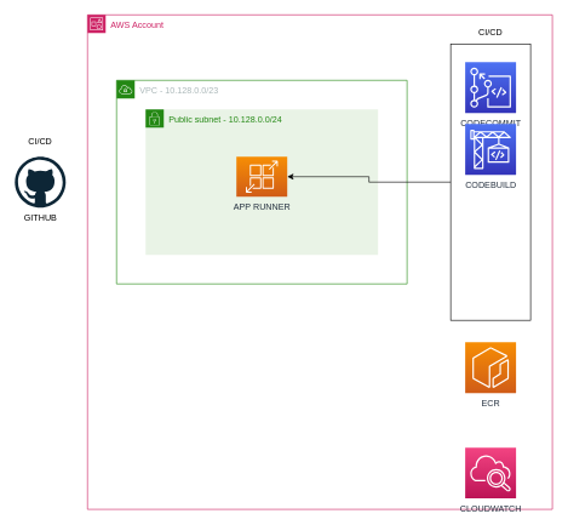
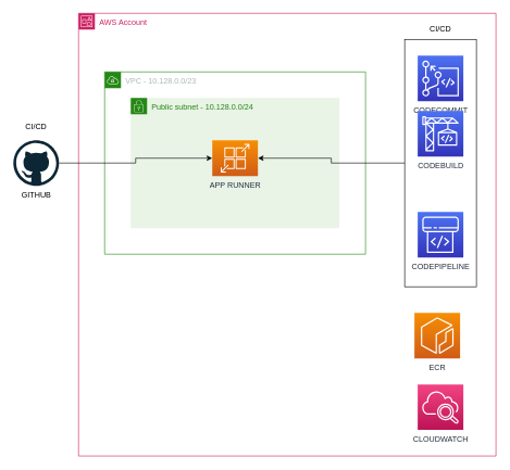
  <mxCell id="0" />
  <mxCell id="1" parent="0" />
  <mxCell id="2" value="AWS Account" style="points=[[0,0],[0.25,0],[0.5,0],[0.75,0],[1,0],[1,0.25],[1,0.5],[1,0.75],[1,1],[0.75,1],[0.5,1],[0.25,1],[0,1],[0,0.75],[0,0.5],[0,0.25]];outlineConnect=0;gradientColor=none;html=1;whiteSpace=wrap;fontSize=12;fontStyle=0;container=1;pointerEvents=0;collapsible=0;recursiveResize=0;shape=mxgraph.aws4.group;grIcon=mxgraph.aws4.group_account;strokeColor=#CD2264;fillColor=none;verticalAlign=top;align=left;spacingLeft=30;fontColor=#CD2264;dashed=0;" parent="1" vertex="1"><mxGeometry x="120" y="20" width="640" height="680" as="geometry" /></mxCell>
  <mxCell id="3" value="VPC - 10.128.0.0/23" style="points=[[0,0],[0.25,0],[0.5,0],[0.75,0],[1,0],[1,0.25],[1,0.5],[1,0.75],[1,1],[0.75,1],[0.5,1],[0.25,1],[0,1],[0,0.75],[0,0.5],[0,0.25]];outlineConnect=0;gradientColor=none;html=1;whiteSpace=wrap;fontSize=12;fontStyle=0;container=1;pointerEvents=0;collapsible=0;recursiveResize=0;shape=mxgraph.aws4.group;grIcon=mxgraph.aws4.group_vpc;strokeColor=#248814;fillColor=none;verticalAlign=top;align=left;spacingLeft=30;fontColor=#AAB7B8;dashed=0;" parent="2" vertex="1"><mxGeometry x="40" y="90" width="400" height="280" as="geometry" /></mxCell>
  <mxCell id="4" value="Public subnet - 10.128.0.0/24" style="points=[[0,0],[0.25,0],[0.5,0],[0.75,0],[1,0],[1,0.25],[1,0.5],[1,0.75],[1,1],[0.75,1],[0.5,1],[0.25,1],[0,1],[0,0.75],[0,0.5],[0,0.25]];outlineConnect=0;gradientColor=none;html=1;whiteSpace=wrap;fontSize=12;fontStyle=0;container=1;pointerEvents=0;collapsible=0;recursiveResize=0;shape=mxgraph.aws4.group;grIcon=mxgraph.aws4.group_security_group;grStroke=0;strokeColor=#248814;fillColor=#E9F3E6;verticalAlign=top;align=left;spacingLeft=30;fontColor=#248814;dashed=0;" vertex="1" parent="3"><mxGeometry x="40" y="40" width="320" height="200" as="geometry" /></mxCell>
  <mxCell id="5" value="APP RUNNER" style="sketch=0;points=[[0,0,0],[0.25,0,0],[0.5,0,0],[0.75,0,0],[1,0,0],[0,1,0],[0.25,1,0],[0.5,1,0],[0.75,1,0],[1,1,0],[0,0.25,0],[0,0.5,0],[0,0.75,0],[1,0.25,0],[1,0.5,0],[1,0.75,0]];outlineConnect=0;fontColor=#232F3E;gradientColor=#F78E04;gradientDirection=north;fillColor=#D05C17;strokeColor=#ffffff;dashed=0;verticalLabelPosition=bottom;verticalAlign=top;align=center;html=1;fontSize=12;fontStyle=0;aspect=fixed;shape=mxgraph.aws4.resourceIcon;resIcon=mxgraph.aws4.app_runner;" vertex="1" parent="4"><mxGeometry x="125" y="65" width="70" height="55" as="geometry" /></mxCell>
  <mxCell id="6" style="edgeStyle=orthogonalEdgeStyle;rounded=0;orthogonalLoop=1;jettySize=auto;html=1;entryX=1;entryY=0.5;entryDx=0;entryDy=0;entryPerimeter=0;" edge="1" parent="2" source="7" target="5"><mxGeometry relative="1" as="geometry" /></mxCell>
  <mxCell id="7" value="" style="rounded=0;whiteSpace=wrap;html=1;fillColor=none;" vertex="1" parent="2"><mxGeometry x="500" y="40" width="110" height="380" as="geometry" /></mxCell>
  <mxCell id="8" value="CODECOMMIT" style="sketch=0;points=[[0,0,0],[0.25,0,0],[0.5,0,0],[0.75,0,0],[1,0,0],[0,1,0],[0.25,1,0],[0.5,1,0],[0.75,1,0],[1,1,0],[0,0.25,0],[0,0.5,0],[0,0.75,0],[1,0.25,0],[1,0.5,0],[1,0.75,0]];outlineConnect=0;fontColor=#232F3E;gradientColor=#4D72F3;gradientDirection=north;fillColor=#3334B9;strokeColor=#ffffff;dashed=0;verticalLabelPosition=bottom;verticalAlign=top;align=center;html=1;fontSize=12;fontStyle=0;aspect=fixed;shape=mxgraph.aws4.resourceIcon;resIcon=mxgraph.aws4.codecommit;" vertex="1" parent="2"><mxGeometry x="520" y="65" width="70" height="70" as="geometry" /></mxCell>
  <mxCell id="9" value="CODEBUILD" style="sketch=0;points=[[0,0,0],[0.25,0,0],[0.5,0,0],[0.75,0,0],[1,0,0],[0,1,0],[0.25,1,0],[0.5,1,0],[0.75,1,0],[1,1,0],[0,0.25,0],[0,0.5,0],[0,0.75,0],[1,0.25,0],[1,0.5,0],[1,0.75,0]];outlineConnect=0;fontColor=#232F3E;gradientColor=#4D72F3;gradientDirection=north;fillColor=#3334B9;strokeColor=#ffffff;dashed=0;verticalLabelPosition=bottom;verticalAlign=top;align=center;html=1;fontSize=12;fontStyle=0;aspect=fixed;shape=mxgraph.aws4.resourceIcon;resIcon=mxgraph.aws4.codebuild;" vertex="1" parent="2"><mxGeometry x="520" y="150" width="70" height="70" as="geometry" /></mxCell>
- <mxCell id="11" value="CLOUDWATCH" style="sketch=0;points=[[0,0,0],[0.25,0,0],[0.5,0,0],[0.75,0,0],[1,0,0],[0,1,0],[0.25,1,0],[0.5,1,0],[0.75,1,0],[1,1,0],[0,0.25,0],[0,0.5,0],[0,0.75,0],[1,0.25,0],[1,0.5,0],[1,0.75,0]];points=[[0,0,0],[0.25,0,0],[0.5,0,0],[0.75,0,0],[1,0,0],[0,1,0],[0.25,1,0],[0.5,1,0],[0.75,1,0],[1,1,0],[0,0.25,0],[0,0.5,0],[0,0.75,0],[1,0.25,0],[1,0.5,0],[1,0.75,0]];outlineConnect=0;fontColor=#232F3E;gradientColor=#F34482;gradientDirection=north;fillColor=#BC1356;strokeColor=#ffffff;dashed=0;verticalLabelPosition=bottom;verticalAlign=top;align=center;html=1;fontSize=12;fontStyle=0;aspect=fixed;shape=mxgraph.aws4.resourceIcon;resIcon=mxgraph.aws4.cloudwatch_2;" vertex="1" parent="2"><mxGeometry x="520" y="595" width="70" height="70" as="geometry" /></mxCell>
+ <mxCell id="10" value="CODEPIPELINE" style="sketch=0;points=[[0,0,0],[0.25,0,0],[0.5,0,0],[0.75,0,0],[1,0,0],[0,1,0],[0.25,1,0],[0.5,1,0],[0.75,1,0],[1,1,0],[0,0.25,0],[0,0.5,0],[0,0.75,0],[1,0.25,0],[1,0.5,0],[1,0.75,0]];outlineConnect=0;fontColor=#232F3E;gradientColor=#4D72F3;gradientDirection=north;fillColor=#3334B9;strokeColor=#ffffff;dashed=0;verticalLabelPosition=bottom;verticalAlign=top;align=center;html=1;fontSize=12;fontStyle=0;aspect=fixed;shape=mxgraph.aws4.resourceIcon;resIcon=mxgraph.aws4.codepipeline;" vertex="1" parent="2"><mxGeometry x="520" y="305" width="70" height="70" as="geometry" /></mxCell>
+ <mxCell id="11" value="CLOUDWATCH" style="sketch=0;points=[[0,0,0],[0.25,0,0],[0.5,0,0],[0.75,0,0],[1,0,0],[0,1,0],[0.25,1,0],[0.5,1,0],[0.75,1,0],[1,1,0],[0,0.25,0],[0,0.5,0],[0,0.75,0],[1,0.25,0],[1,0.5,0],[1,0.75,0]];points=[[0,0,0],[0.25,0,0],[0.5,0,0],[0.75,0,0],[1,0,0],[0,1,0],[0.25,1,0],[0.5,1,0],[0.75,1,0],[1,1,0],[0,0.25,0],[0,0.5,0],[0,0.75,0],[1,0.25,0],[1,0.5,0],[1,0.75,0]];outlineConnect=0;fontColor=#232F3E;gradientColor=#F34482;gradientDirection=north;fillColor=#BC1356;strokeColor=#ffffff;dashed=0;verticalLabelPosition=bottom;verticalAlign=top;align=center;html=1;fontSize=12;fontStyle=0;aspect=fixed;shape=mxgraph.aws4.resourceIcon;resIcon=mxgraph.aws4.cloudwatch_2;" vertex="1" parent="2"><mxGeometry x="520" y="570" width="70" height="70" as="geometry" /></mxCell>
  <mxCell id="12" value="CI/CD" style="text;html=1;strokeColor=none;fillColor=none;align=center;verticalAlign=middle;whiteSpace=wrap;rounded=0;" vertex="1" parent="2"><mxGeometry x="525" y="10" width="60" height="30" as="geometry" /></mxCell>
- <mxCell id="13" value="ECR" style="sketch=0;points=[[0,0,0],[0.25,0,0],[0.5,0,0],[0.75,0,0],[1,0,0],[0,1,0],[0.25,1,0],[0.5,1,0],[0.75,1,0],[1,1,0],[0,0.25,0],[0,0.5,0],[0,0.75,0],[1,0.25,0],[1,0.5,0],[1,0.75,0]];outlineConnect=0;fontColor=#232F3E;gradientColor=#F78E04;gradientDirection=north;fillColor=#D05C17;strokeColor=#ffffff;dashed=0;verticalLabelPosition=bottom;verticalAlign=top;align=center;html=1;fontSize=12;fontStyle=0;aspect=fixed;shape=mxgraph.aws4.resourceIcon;resIcon=mxgraph.aws4.ecr;" vertex="1" parent="2"><mxGeometry x="520" y="450" width="70" height="70" as="geometry" /></mxCell>
+ <mxCell id="13" value="ECR" style="sketch=0;points=[[0,0,0],[0.25,0,0],[0.5,0,0],[0.75,0,0],[1,0,0],[0,1,0],[0.25,1,0],[0.5,1,0],[0.75,1,0],[1,1,0],[0,0.25,0],[0,0.5,0],[0,0.75,0],[1,0.25,0],[1,0.5,0],[1,0.75,0]];outlineConnect=0;fontColor=#232F3E;gradientColor=#F78E04;gradientDirection=north;fillColor=#D05C17;strokeColor=#ffffff;dashed=0;verticalLabelPosition=bottom;verticalAlign=top;align=center;html=1;fontSize=12;fontStyle=0;aspect=fixed;shape=mxgraph.aws4.resourceIcon;resIcon=mxgraph.aws4.ecr;" vertex="1" parent="2"><mxGeometry x="515" y="460" width="70" height="70" as="geometry" /></mxCell>
+ <mxCell id="14" style="edgeStyle=orthogonalEdgeStyle;rounded=0;orthogonalLoop=1;jettySize=auto;html=1;entryX=0;entryY=0.5;entryDx=0;entryDy=0;entryPerimeter=0;" edge="1" parent="1" source="15" target="5"><mxGeometry relative="1" as="geometry" /></mxCell>
  <mxCell id="15" value="GITHUB" style="dashed=0;outlineConnect=0;html=1;align=center;labelPosition=center;verticalLabelPosition=bottom;verticalAlign=top;shape=mxgraph.weblogos.github" vertex="1" parent="1"><mxGeometry x="20" y="215" width="70" height="70" as="geometry" /></mxCell>
  <mxCell id="16" value="CI/CD" style="text;html=1;strokeColor=none;fillColor=none;align=center;verticalAlign=middle;whiteSpace=wrap;rounded=0;" vertex="1" parent="1"><mxGeometry x="25" y="180" width="60" height="30" as="geometry" /></mxCell>
